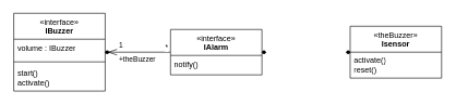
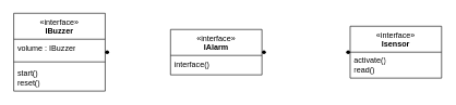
  <mxCell id="0" />
  <mxCell id="1" parent="0" />
- <mxCell id="2" value="«theBuzzer»&lt;br&gt;&lt;b&gt;Isensor&lt;/b&gt;" style="swimlane;fontStyle=0;align=center;verticalAlign=top;childLayout=stackLayout;horizontal=1;startSize=40;horizontalStack=0;resizeParent=1;resizeParentMax=0;resizeLast=0;collapsible=0;marginBottom=0;html=1;whiteSpace=wrap;" vertex="1" parent="1"><mxGeometry x="535" y="40" width="140" height="80" as="geometry" /></mxCell>
- <mxCell id="3" value="activate()&lt;br&gt;reset()" style="text;html=1;strokeColor=none;fillColor=none;align=left;verticalAlign=middle;spacingLeft=4;spacingRight=4;overflow=hidden;rotatable=0;points=[[0,0.5],[1,0.5]];portConstraint=eastwest;whiteSpace=wrap;" vertex="1" parent="2"><mxGeometry y="40" width="140" height="40" as="geometry" /></mxCell>
- <mxCell id="4" style="edgeStyle=orthogonalEdgeStyle;rounded=0;orthogonalLoop=1;jettySize=auto;html=1;endArrow=openThin;endFill=0;endSize=12;targetPerimeterSpacing=4;" edge="1" parent="1" source="8" target="10"><mxGeometry relative="1" as="geometry" /></mxCell>
- <mxCell id="5" value="1" style="edgeLabel;html=1;align=center;verticalAlign=middle;resizable=0;points=[];" vertex="1" connectable="0" parent="4"><mxGeometry x="0.4" y="1" relative="1" as="geometry"><mxPoint x="-10" y="-12" as="offset" /></mxGeometry></mxCell>
- <mxCell id="6" value="+theBuzzer" style="edgeLabel;html=1;align=center;verticalAlign=middle;resizable=0;points=[];" vertex="1" connectable="0" parent="4"><mxGeometry x="0.02" y="2" relative="1" as="geometry"><mxPoint x="-3" y="8" as="offset" /></mxGeometry></mxCell>
- <mxCell id="7" value="*" style="edgeLabel;html=1;align=center;verticalAlign=middle;resizable=0;points=[];" vertex="1" connectable="0" parent="4"><mxGeometry x="-0.66" y="-1" relative="1" as="geometry"><mxPoint x="9" y="-7" as="offset" /></mxGeometry></mxCell>
+ <mxCell id="2" value="«interface»&lt;br&gt;&lt;b&gt;Isensor&lt;/b&gt;" style="swimlane;fontStyle=0;align=center;verticalAlign=top;childLayout=stackLayout;horizontal=1;startSize=40;horizontalStack=0;resizeParent=1;resizeParentMax=0;resizeLast=0;collapsible=0;marginBottom=0;html=1;whiteSpace=wrap;" vertex="1" parent="1"><mxGeometry x="535" y="40" width="140" height="80" as="geometry" /></mxCell>
+ <mxCell id="3" value="activate()&lt;br&gt;read()" style="text;html=1;strokeColor=none;fillColor=none;align=left;verticalAlign=middle;spacingLeft=4;spacingRight=4;overflow=hidden;rotatable=0;points=[[0,0.5],[1,0.5]];portConstraint=eastwest;whiteSpace=wrap;" vertex="1" parent="2"><mxGeometry y="40" width="140" height="40" as="geometry" /></mxCell>
  <mxCell id="8" value="«interface»&lt;br&gt;&lt;b&gt;IAlarm&lt;/b&gt;" style="swimlane;fontStyle=0;align=center;verticalAlign=top;childLayout=stackLayout;horizontal=1;startSize=40;horizontalStack=0;resizeParent=1;resizeParentMax=0;resizeLast=0;collapsible=0;marginBottom=0;html=1;whiteSpace=wrap;" vertex="1" parent="1"><mxGeometry x="260" y="45" width="140" height="70" as="geometry" /></mxCell>
- <mxCell id="9" value="notify()" style="text;html=1;strokeColor=none;fillColor=none;align=left;verticalAlign=middle;spacingLeft=4;spacingRight=4;overflow=hidden;rotatable=0;points=[[0,0.5],[1,0.5]];portConstraint=eastwest;whiteSpace=wrap;" vertex="1" parent="8"><mxGeometry y="40" width="140" height="30" as="geometry" /></mxCell>
+ <mxCell id="9" value="interface()" style="text;html=1;strokeColor=none;fillColor=none;align=left;verticalAlign=middle;spacingLeft=4;spacingRight=4;overflow=hidden;rotatable=0;points=[[0,0.5],[1,0.5]];portConstraint=eastwest;whiteSpace=wrap;" vertex="1" parent="8"><mxGeometry y="40" width="140" height="30" as="geometry" /></mxCell>
  <mxCell id="10" value="«interface»&lt;br&gt;&lt;b&gt;IBuzzer&lt;/b&gt;" style="swimlane;fontStyle=0;align=center;verticalAlign=top;childLayout=stackLayout;horizontal=1;startSize=40;horizontalStack=0;resizeParent=1;resizeParentMax=0;resizeLast=0;collapsible=0;marginBottom=0;html=1;whiteSpace=wrap;" vertex="1" parent="1"><mxGeometry y="20" width="140" height="120" as="geometry" x="20" /></mxCell>
  <mxCell id="11" value="volume : IBuzzer" style="text;html=1;strokeColor=none;fillColor=none;align=left;verticalAlign=middle;spacingLeft=4;spacingRight=4;overflow=hidden;rotatable=0;points=[[0,0.5],[1,0.5]];portConstraint=eastwest;whiteSpace=wrap;" vertex="1" parent="10"><mxGeometry y="40" width="140" height="30" as="geometry" /></mxCell>
  <mxCell id="12" value="" style="line;strokeWidth=1;fillColor=none;align=left;verticalAlign=middle;spacingTop=-1;spacingLeft=3;spacingRight=3;rotatable=0;labelPosition=right;points=[];portConstraint=eastwest;" vertex="1" parent="10"><mxGeometry y="70" width="140" height="10" as="geometry" /></mxCell>
- <mxCell id="13" value="start()&lt;br&gt;activate()&lt;br&gt;" style="text;html=1;strokeColor=none;fillColor=none;align=left;verticalAlign=middle;spacingLeft=4;spacingRight=4;overflow=hidden;rotatable=0;points=[[0,0.5],[1,0.5]];portConstraint=eastwest;whiteSpace=wrap;" vertex="1" parent="10"><mxGeometry y="80" width="140" height="40" as="geometry" /></mxCell>
+ <mxCell id="13" value="start()&lt;br&gt;reset()&lt;br&gt;" style="text;html=1;strokeColor=none;fillColor=none;align=left;verticalAlign=middle;spacingLeft=4;spacingRight=4;overflow=hidden;rotatable=0;points=[[0,0.5],[1,0.5]];portConstraint=eastwest;whiteSpace=wrap;" vertex="1" parent="10"><mxGeometry y="80" width="140" height="40" as="geometry" /></mxCell>
  <mxCell id="14" value="" style="shape=waypoint;sketch=0;size=6;pointerEvents=1;points=[];fillColor=none;resizable=0;rotatable=0;perimeter=centerPerimeter;snapToPoint=1;" vertex="1" parent="1"><mxGeometry x="522" y="70" width="20" height="20" as="geometry" /></mxCell>
  <mxCell id="15" value="" style="shape=waypoint;sketch=0;size=6;pointerEvents=1;points=[];fillColor=none;resizable=0;rotatable=0;perimeter=centerPerimeter;snapToPoint=1;" vertex="1" parent="1"><mxGeometry x="393" y="70" width="20" height="20" as="geometry" /></mxCell>
  <mxCell id="16" value="" style="shape=waypoint;sketch=0;size=6;pointerEvents=1;points=[];fillColor=none;resizable=0;rotatable=0;perimeter=centerPerimeter;snapToPoint=1;" vertex="1" parent="1"><mxGeometry x="153" y="70" width="20" height="20" as="geometry" /></mxCell>
